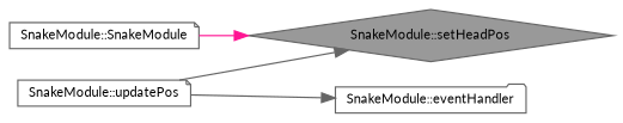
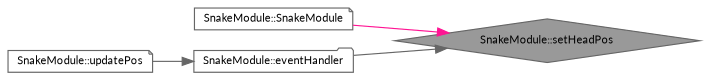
  digraph {
    fontname=Lato
    rankdir=RL
    node [color=grey40 fillcolor=white fontname=Lato fontsize=10 shape=note style=filled]
    edge [color=gray40 dir=back fontname=Lato fontsize=10 labelfontname=Helvetica labelfontsize=10 style=solid]
    n1 [color=gray40 fillcolor=grey60 fontcolor=black height=0.2 label="SnakeModule::setHeadPos" shape=diamond width=0.4]
    n2 [height=0.2 label="SnakeModule::SnakeModule" width=0.4]
    n3 [height=0.2 label="SnakeModule::updatePos" width=0.4]
    n4 [height=0.2 label="SnakeModule::eventHandler" shape=folder width=0.4]
    n1 -> n2 [color=deeppink]
-   n1 -> n3
+   n1 -> n4
    n4 -> n3
  }
